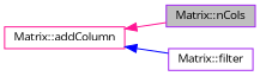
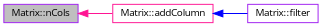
  digraph {
    fontname="Open Sans"
    rankdir=LR
    node [color=purple fontname="Open Sans" fontsize=10 shape=record]
    edge [dir=back fontname="Open Sans" fontsize=10 labelfontname=Helvetica labelfontsize=10 style=solid]
    n1 [fillcolor=grey75 fontcolor=black height=0.2 label="Matrix::nCols" style=filled width=0.4]
    n2 [color=deeppink height=0.2 label="Matrix::addColumn" width=0.4]
    n3 [height=0.2 label="Matrix::filter" width=0.4]
-   n2 -> n1 [color=deeppink]
+   n1 -> n2 [color=deeppink]
    n2 -> n3 [color=blue]
  }
